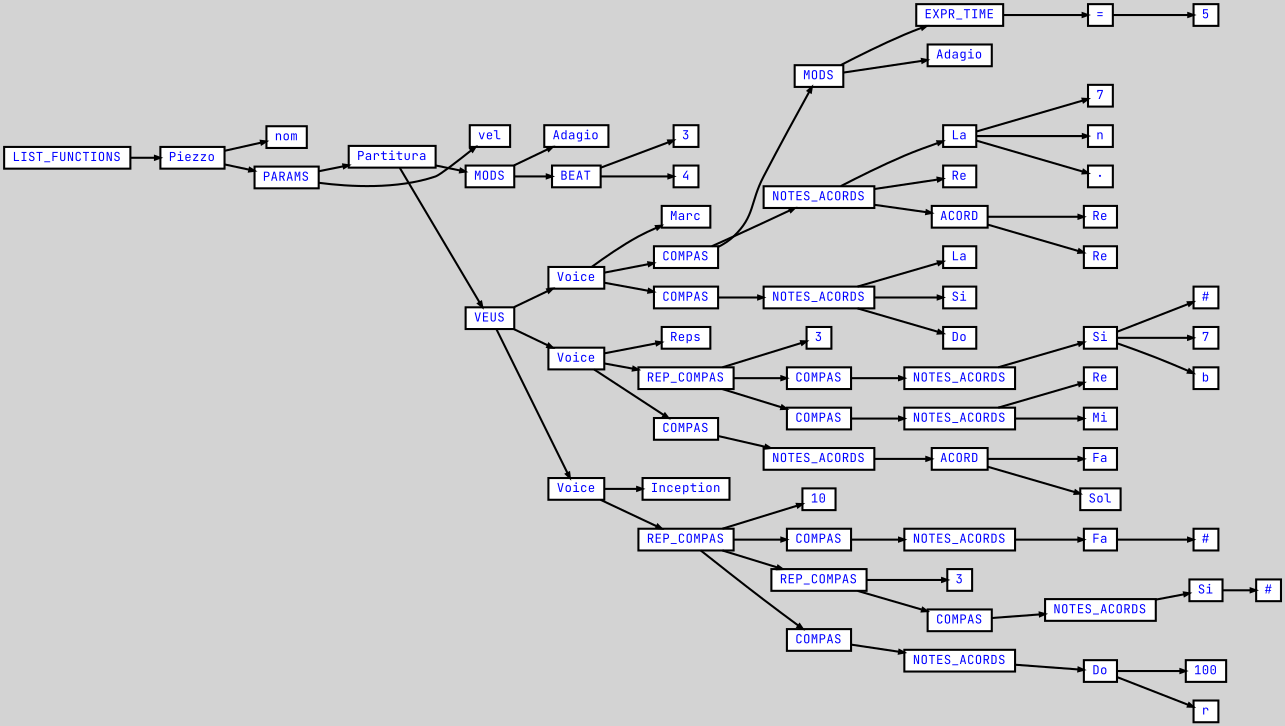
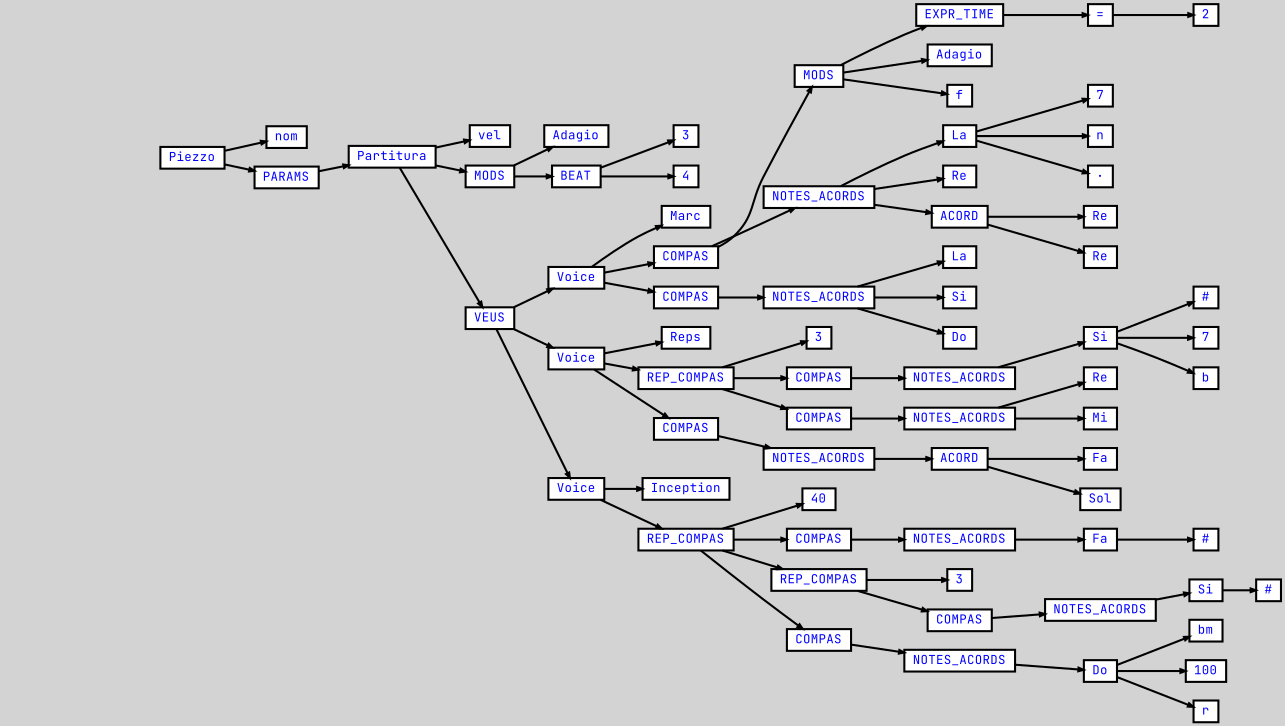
  digraph {
    bgcolor=lightgrey
    fontname="JetBrains Mono"
    ordering=out
    rankdir=LR
    ranksep=.4
    node [color=black fillcolor=white fixedsize=false fontcolor=blue fontname="JetBrains Mono" fontsize=12 shape=box style="filled, solid, bold"]
    edge [arrowsize=.5 color=black fontname="JetBrains Mono" style=bold]
-   n1 [height=.25 label=LIST_FUNCTIONS width=.25]
    n2 [height=.25 label=Piezzo width=.25]
    n3 [height=.25 label=nom width=.25]
    n4 [height=.25 label=PARAMS width=.25]
    n5 [height=.25 label=Partitura width=.25]
    n6 [height=.25 label=vel width=.25]
    n7 [height=.25 label=MODS width=.25]
    n8 [height=.25 label=VEUS width=.25]
    n9 [height=.25 label=Adagio width=.25]
    n10 [height=.25 label=BEAT width=.25]
    n11 [height=.25 label=Voice width=.25]
    n12 [height=.25 label=Voice width=.25]
    n13 [height=.25 label=Voice width=.25]
    n14 [height=.25 label=3 width=.25]
    n15 [height=.25 label=4 width=.25]
    n16 [height=.25 label=Marc width=.25]
    n17 [height=.25 label=COMPAS width=.25]
    n18 [height=.25 label=COMPAS width=.25]
    n19 [height=.25 label=Reps width=.25]
    n20 [height=.25 label=REP_COMPAS width=.25]
    n21 [height=.25 label=COMPAS width=.25]
    n22 [height=.25 label=Inception width=.25]
    n23 [height=.25 label=REP_COMPAS width=.25]
    n24 [height=.25 label=MODS width=.25]
    n25 [height=.25 label=NOTES_ACORDS width=.25]
    n26 [height=.25 label=NOTES_ACORDS width=.25]
    n27 [height=.25 label=EXPR_TIME width=.25]
    n28 [height=.25 label=Adagio width=.25]
+   n29 [height=.25 label=f width=.25]
    n30 [height=.25 label=La width=.25]
    n31 [height=.25 label=Re width=.25]
    n32 [height=.25 label=ACORD width=.25]
    n33 [height=.25 label="=" width=.25]
-   n34 [height=.25 label=5 width=.25]
+   n34 [height=.25 label=2 width=.25]
    n35 [height=.25 label=7 width=.25]
    n36 [height=.25 label=n width=.25]
    n37 [height=.25 label="·" width=.25]
    n38 [height=.25 label=Re width=.25]
    n39 [height=.25 label=Re width=.25]
    n40 [height=.25 label=La width=.25]
    n41 [height=.25 label=Si width=.25]
    n42 [height=.25 label=Do width=.25]
    n43 [height=.25 label=3 width=.25]
    n44 [height=.25 label=COMPAS width=.25]
    n45 [height=.25 label=COMPAS width=.25]
    n46 [height=.25 label=NOTES_ACORDS width=.25]
    n47 [height=.25 label=NOTES_ACORDS width=.25]
    n48 [height=.25 label=NOTES_ACORDS width=.25]
    n49 [height=.25 label=Si width=.25]
    n50 [height=.25 label="#" width=.25]
    n51 [height=.25 label=7 width=.25]
    n52 [height=.25 label=b width=.25]
    n53 [height=.25 label=Re width=.25]
    n54 [height=.25 label=Mi width=.25]
    n55 [height=.25 label=ACORD width=.25]
    n56 [height=.25 label=Fa width=.25]
    n57 [height=.25 label=Sol width=.25]
-   n58 [height=.25 label=10 width=.25]
+   n58 [height=.25 label=40 width=.25]
    n59 [height=.25 label=COMPAS width=.25]
    n60 [height=.25 label=REP_COMPAS width=.25]
    n61 [height=.25 label=COMPAS width=.25]
    n62 [height=.25 label=NOTES_ACORDS width=.25]
    n63 [height=.25 label=3 width=.25]
    n64 [height=.25 label=COMPAS width=.25]
    n65 [height=.25 label=NOTES_ACORDS width=.25]
    n66 [height=.25 label=Fa width=.25]
    n67 [height=.25 label="#" width=.25]
    n68 [height=.25 label=NOTES_ACORDS width=.25]
    n69 [height=.25 label=Si width=.25]
    n70 [height=.25 label="#" width=.25]
    n71 [height=.25 label=Do width=.25]
+   n72 [height=.25 label=bm width=.25]
    n73 [height=.25 label=100 width=.25]
    n74 [height=.25 label=r width=.25]
-   n1 -> n2
    n2 -> n3
    n2 -> n4
    n4 -> n5
-   n4 -> n6
+   n5 -> n6
    n5 -> n7
    n5 -> n8
    n7 -> n9
    n7 -> n10
    n8 -> n11
    n8 -> n12
    n8 -> n13
    n10 -> n14
    n10 -> n15
    n11 -> n16
    n11 -> n17
    n11 -> n18
    n12 -> n19
    n12 -> n20
    n12 -> n21
    n13 -> n22
    n13 -> n23
    n17 -> n24
    n17 -> n25
    n18 -> n26
    n20 -> n43
    n20 -> n44
    n20 -> n45
    n21 -> n46
    n23 -> n58
    n23 -> n59
    n23 -> n60
    n23 -> n61
    n24 -> n27
    n24 -> n28
+   n24 -> n29
    n25 -> n30
    n25 -> n31
    n25 -> n32
    n26 -> n40
    n26 -> n41
    n26 -> n42
    n27 -> n33
    n30 -> n35
    n30 -> n36
    n30 -> n37
    n32 -> n38
    n32 -> n39
    n33 -> n34
    n44 -> n47
    n45 -> n48
    n46 -> n55
    n47 -> n49
    n48 -> n53
    n48 -> n54
    n49 -> n50
    n49 -> n51
    n49 -> n52
    n55 -> n56
    n55 -> n57
    n59 -> n62
    n60 -> n63
    n60 -> n64
    n61 -> n65
    n62 -> n66
    n64 -> n68
    n65 -> n71
    n66 -> n67
    n68 -> n69
    n69 -> n70
+   n71 -> n72
    n71 -> n73
    n71 -> n74
  }
